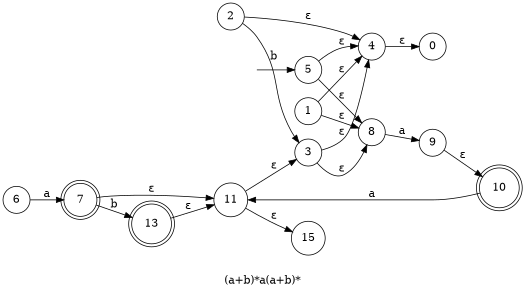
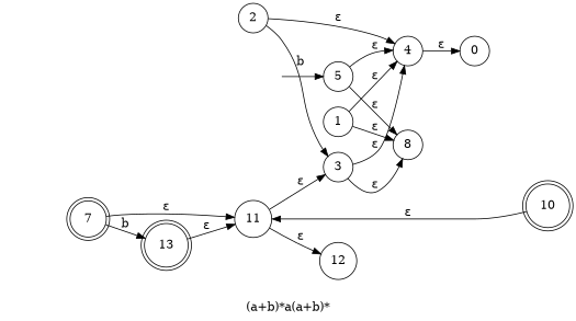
  digraph {
    label="(a+b)*a(a+b)*"
    rankdir=LR
    node [shape=circle]
    7 [shape=doublecircle]
    11
    13 [shape=doublecircle]
    3
-   12 [label=15]
+   12
    10 [shape=doublecircle]
    __I__ [style=invis width=0]
    5
    4
    8
    0
-   9
    2
    1
-   6
    7 -> 11 [label="ε"]
    7 -> 13 [label=b]
    11 -> 3 [label="ε"]
    11 -> 12 [label="ε"]
    13 -> 11 [label="ε"]
    3 -> 4 [label="ε"]
    3 -> 8 [label="ε"]
-   10 -> 11 [label=a]
+   10 -> 11 [label="ε"]
    __I__ -> 5
    5 -> 4 [label="ε"]
    5 -> 8 [label="ε"]
    4 -> 0 [label="ε"]
-   8 -> 9 [label=a]
-   9 -> 10 [label="ε"]
    2 -> 3 [label=b]
    2 -> 4 [label="ε"]
    1 -> 4 [label="ε"]
    1 -> 8 [label="ε"]
-   6 -> 7 [label=a]
  }
